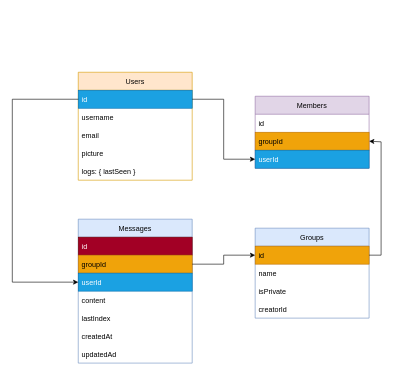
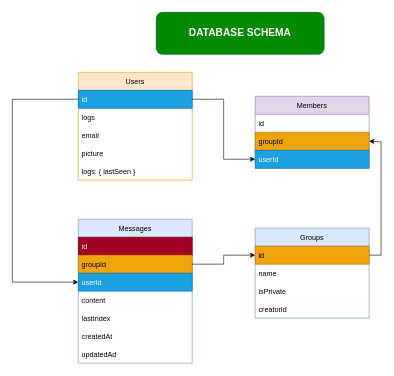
  <mxCell id="0" />
  <mxCell id="1" parent="0" />
  <mxCell id="2" value="Users" style="swimlane;fontStyle=0;childLayout=stackLayout;horizontal=1;startSize=30;horizontalStack=0;resizeParent=1;resizeParentMax=0;resizeLast=0;collapsible=1;marginBottom=0;fillColor=#ffe6cc;strokeColor=#d79b00;" vertex="1" parent="1"><mxGeometry x="130" y="120" width="190" height="180" as="geometry" /></mxCell>
  <mxCell id="3" value="id" style="text;strokeColor=#006EAF;fillColor=#1ba1e2;align=left;verticalAlign=middle;spacingLeft=4;spacingRight=4;overflow=hidden;points=[[0,0.5],[1,0.5]];portConstraint=eastwest;rotatable=0;fontColor=#ffffff;" vertex="1" parent="2"><mxGeometry y="30" width="190" height="30" as="geometry" /></mxCell>
- <mxCell id="4" value="username" style="text;strokeColor=none;fillColor=none;align=left;verticalAlign=middle;spacingLeft=4;spacingRight=4;overflow=hidden;points=[[0,0.5],[1,0.5]];portConstraint=eastwest;rotatable=0;" vertex="1" parent="2"><mxGeometry y="60" width="190" height="30" as="geometry" /></mxCell>
+ <mxCell id="4" value="logs" style="text;strokeColor=none;fillColor=none;align=left;verticalAlign=middle;spacingLeft=4;spacingRight=4;overflow=hidden;points=[[0,0.5],[1,0.5]];portConstraint=eastwest;rotatable=0;" vertex="1" parent="2"><mxGeometry y="60" width="190" height="30" as="geometry" /></mxCell>
  <mxCell id="5" value="email" style="text;strokeColor=none;fillColor=none;align=left;verticalAlign=middle;spacingLeft=4;spacingRight=4;overflow=hidden;points=[[0,0.5],[1,0.5]];portConstraint=eastwest;rotatable=0;" vertex="1" parent="2"><mxGeometry y="90" width="190" height="30" as="geometry" /></mxCell>
  <mxCell id="6" value="picture" style="text;strokeColor=none;fillColor=none;align=left;verticalAlign=middle;spacingLeft=4;spacingRight=4;overflow=hidden;points=[[0,0.5],[1,0.5]];portConstraint=eastwest;rotatable=0;" vertex="1" parent="2"><mxGeometry y="120" width="190" height="30" as="geometry" /></mxCell>
  <mxCell id="7" value="logs: { lastSeen }" style="text;strokeColor=none;fillColor=none;align=left;verticalAlign=middle;spacingLeft=4;spacingRight=4;overflow=hidden;points=[[0,0.5],[1,0.5]];portConstraint=eastwest;rotatable=0;" vertex="1" parent="2"><mxGeometry y="150" width="190" height="30" as="geometry" /></mxCell>
  <mxCell id="8" value="Groups" style="swimlane;fontStyle=0;childLayout=stackLayout;horizontal=1;startSize=30;horizontalStack=0;resizeParent=1;resizeParentMax=0;resizeLast=0;collapsible=1;marginBottom=0;fillColor=#dae8fc;strokeColor=#6c8ebf;" vertex="1" parent="1"><mxGeometry x="425" y="380" width="190" height="150" as="geometry" /></mxCell>
  <mxCell id="9" value="id" style="text;strokeColor=#BD7000;fillColor=#f0a30a;align=left;verticalAlign=middle;spacingLeft=4;spacingRight=4;overflow=hidden;points=[[0,0.5],[1,0.5]];portConstraint=eastwest;rotatable=0;fontColor=#000000;" vertex="1" parent="8"><mxGeometry y="30" width="190" height="30" as="geometry" /></mxCell>
  <mxCell id="10" value="name" style="text;strokeColor=none;fillColor=none;align=left;verticalAlign=middle;spacingLeft=4;spacingRight=4;overflow=hidden;points=[[0,0.5],[1,0.5]];portConstraint=eastwest;rotatable=0;" vertex="1" parent="8"><mxGeometry y="60" width="190" height="30" as="geometry" /></mxCell>
  <mxCell id="11" value="isPrivate" style="text;strokeColor=none;fillColor=none;align=left;verticalAlign=middle;spacingLeft=4;spacingRight=4;overflow=hidden;points=[[0,0.5],[1,0.5]];portConstraint=eastwest;rotatable=0;" vertex="1" parent="8"><mxGeometry y="90" width="190" height="30" as="geometry" /></mxCell>
  <mxCell id="12" value="creatorId" style="text;strokeColor=none;fillColor=none;align=left;verticalAlign=middle;spacingLeft=4;spacingRight=4;overflow=hidden;points=[[0,0.5],[1,0.5]];portConstraint=eastwest;rotatable=0;" vertex="1" parent="8"><mxGeometry y="120" width="190" height="30" as="geometry" /></mxCell>
  <mxCell id="13" value="Members" style="swimlane;fontStyle=0;childLayout=stackLayout;horizontal=1;startSize=30;horizontalStack=0;resizeParent=1;resizeParentMax=0;resizeLast=0;collapsible=1;marginBottom=0;fillColor=#e1d5e7;strokeColor=#9673a6;" vertex="1" parent="1"><mxGeometry x="425" y="160" width="190" height="120" as="geometry" /></mxCell>
  <mxCell id="14" value="id" style="text;align=left;verticalAlign=middle;spacingLeft=4;spacingRight=4;overflow=hidden;points=[[0,0.5],[1,0.5]];portConstraint=eastwest;rotatable=0;" vertex="1" parent="13"><mxGeometry y="30" width="190" height="30" as="geometry" /></mxCell>
  <mxCell id="15" value="groupId" style="text;strokeColor=#BD7000;fillColor=#f0a30a;align=left;verticalAlign=middle;spacingLeft=4;spacingRight=4;overflow=hidden;points=[[0,0.5],[1,0.5]];portConstraint=eastwest;rotatable=0;fontColor=#000000;" vertex="1" parent="13"><mxGeometry y="60" width="190" height="30" as="geometry" /></mxCell>
  <mxCell id="16" value="userId" style="text;strokeColor=#006EAF;fillColor=#1ba1e2;align=left;verticalAlign=middle;spacingLeft=4;spacingRight=4;overflow=hidden;points=[[0,0.5],[1,0.5]];portConstraint=eastwest;rotatable=0;fontColor=#ffffff;" vertex="1" parent="13"><mxGeometry y="90" width="190" height="30" as="geometry" /></mxCell>
  <mxCell id="17" value="Messages" style="swimlane;fontStyle=0;childLayout=stackLayout;horizontal=1;startSize=30;horizontalStack=0;resizeParent=1;resizeParentMax=0;resizeLast=0;collapsible=1;marginBottom=0;fillColor=#dae8fc;strokeColor=#6c8ebf;" vertex="1" parent="1"><mxGeometry x="130" y="365" width="190" height="240" as="geometry" /></mxCell>
  <mxCell id="18" value="id" style="text;strokeColor=#6F0000;fillColor=#a20025;align=left;verticalAlign=middle;spacingLeft=4;spacingRight=4;overflow=hidden;points=[[0,0.5],[1,0.5]];portConstraint=eastwest;rotatable=0;fontColor=#ffffff;" vertex="1" parent="17"><mxGeometry y="30" width="190" height="30" as="geometry" /></mxCell>
  <mxCell id="19" value="groupId" style="text;strokeColor=#BD7000;fillColor=#f0a30a;align=left;verticalAlign=middle;spacingLeft=4;spacingRight=4;overflow=hidden;points=[[0,0.5],[1,0.5]];portConstraint=eastwest;rotatable=0;fontColor=#000000;" vertex="1" parent="17"><mxGeometry y="60" width="190" height="30" as="geometry" /></mxCell>
  <mxCell id="20" value="userId" style="text;strokeColor=#006EAF;fillColor=#1ba1e2;align=left;verticalAlign=middle;spacingLeft=4;spacingRight=4;overflow=hidden;points=[[0,0.5],[1,0.5]];portConstraint=eastwest;rotatable=0;fontColor=#ffffff;" vertex="1" parent="17"><mxGeometry y="90" width="190" height="30" as="geometry" /></mxCell>
  <mxCell id="21" value="content" style="text;strokeColor=none;fillColor=none;align=left;verticalAlign=middle;spacingLeft=4;spacingRight=4;overflow=hidden;points=[[0,0.5],[1,0.5]];portConstraint=eastwest;rotatable=0;" vertex="1" parent="17"><mxGeometry y="120" width="190" height="30" as="geometry" /></mxCell>
  <mxCell id="22" value="lastIndex" style="text;strokeColor=none;fillColor=none;align=left;verticalAlign=middle;spacingLeft=4;spacingRight=4;overflow=hidden;points=[[0,0.5],[1,0.5]];portConstraint=eastwest;rotatable=0;" vertex="1" parent="17"><mxGeometry y="150" width="190" height="30" as="geometry" /></mxCell>
  <mxCell id="23" value="createdAt" style="text;strokeColor=none;fillColor=none;align=left;verticalAlign=middle;spacingLeft=4;spacingRight=4;overflow=hidden;points=[[0,0.5],[1,0.5]];portConstraint=eastwest;rotatable=0;" vertex="1" parent="17"><mxGeometry y="180" width="190" height="30" as="geometry" /></mxCell>
  <mxCell id="24" value="updatedAd" style="text;strokeColor=none;fillColor=none;align=left;verticalAlign=middle;spacingLeft=4;spacingRight=4;overflow=hidden;points=[[0,0.5],[1,0.5]];portConstraint=eastwest;rotatable=0;" vertex="1" parent="17"><mxGeometry y="210" width="190" height="30" as="geometry" /></mxCell>
  <mxCell id="25" style="edgeStyle=orthogonalEdgeStyle;rounded=0;orthogonalLoop=1;jettySize=auto;html=1;entryX=0;entryY=0.5;entryDx=0;entryDy=0;" edge="1" parent="1" source="3" target="16"><mxGeometry relative="1" as="geometry" /></mxCell>
  <mxCell id="26" style="edgeStyle=orthogonalEdgeStyle;rounded=0;orthogonalLoop=1;jettySize=auto;html=1;entryX=1;entryY=0.5;entryDx=0;entryDy=0;" edge="1" parent="1" source="9" target="15"><mxGeometry relative="1" as="geometry"><Array as="points"><mxPoint x="635" y="425" /><mxPoint x="635" y="236" /></Array></mxGeometry></mxCell>
  <mxCell id="27" style="edgeStyle=orthogonalEdgeStyle;rounded=0;orthogonalLoop=1;jettySize=auto;html=1;entryX=0;entryY=0.5;entryDx=0;entryDy=0;" edge="1" parent="1" source="3" target="20"><mxGeometry relative="1" as="geometry"><Array as="points"><mxPoint x="20" y="165" /><mxPoint x="20" y="470" /></Array></mxGeometry></mxCell>
  <mxCell id="28" style="edgeStyle=orthogonalEdgeStyle;rounded=0;orthogonalLoop=1;jettySize=auto;html=1;entryX=0;entryY=0.5;entryDx=0;entryDy=0;" edge="1" parent="1" source="19" target="9"><mxGeometry relative="1" as="geometry" /></mxCell>
+ <mxCell id="29" value="&lt;font style=&quot;font-size: 17px;&quot;&gt;&lt;b&gt;DATABASE SCHEMA&lt;/b&gt;&lt;/font&gt;" style="rounded=1;whiteSpace=wrap;html=1;fillColor=#008a00;fontColor=#ffffff;strokeColor=#005700;" vertex="1" parent="1"><mxGeometry x="260" y="20" width="280" height="70" as="geometry" /></mxCell>
